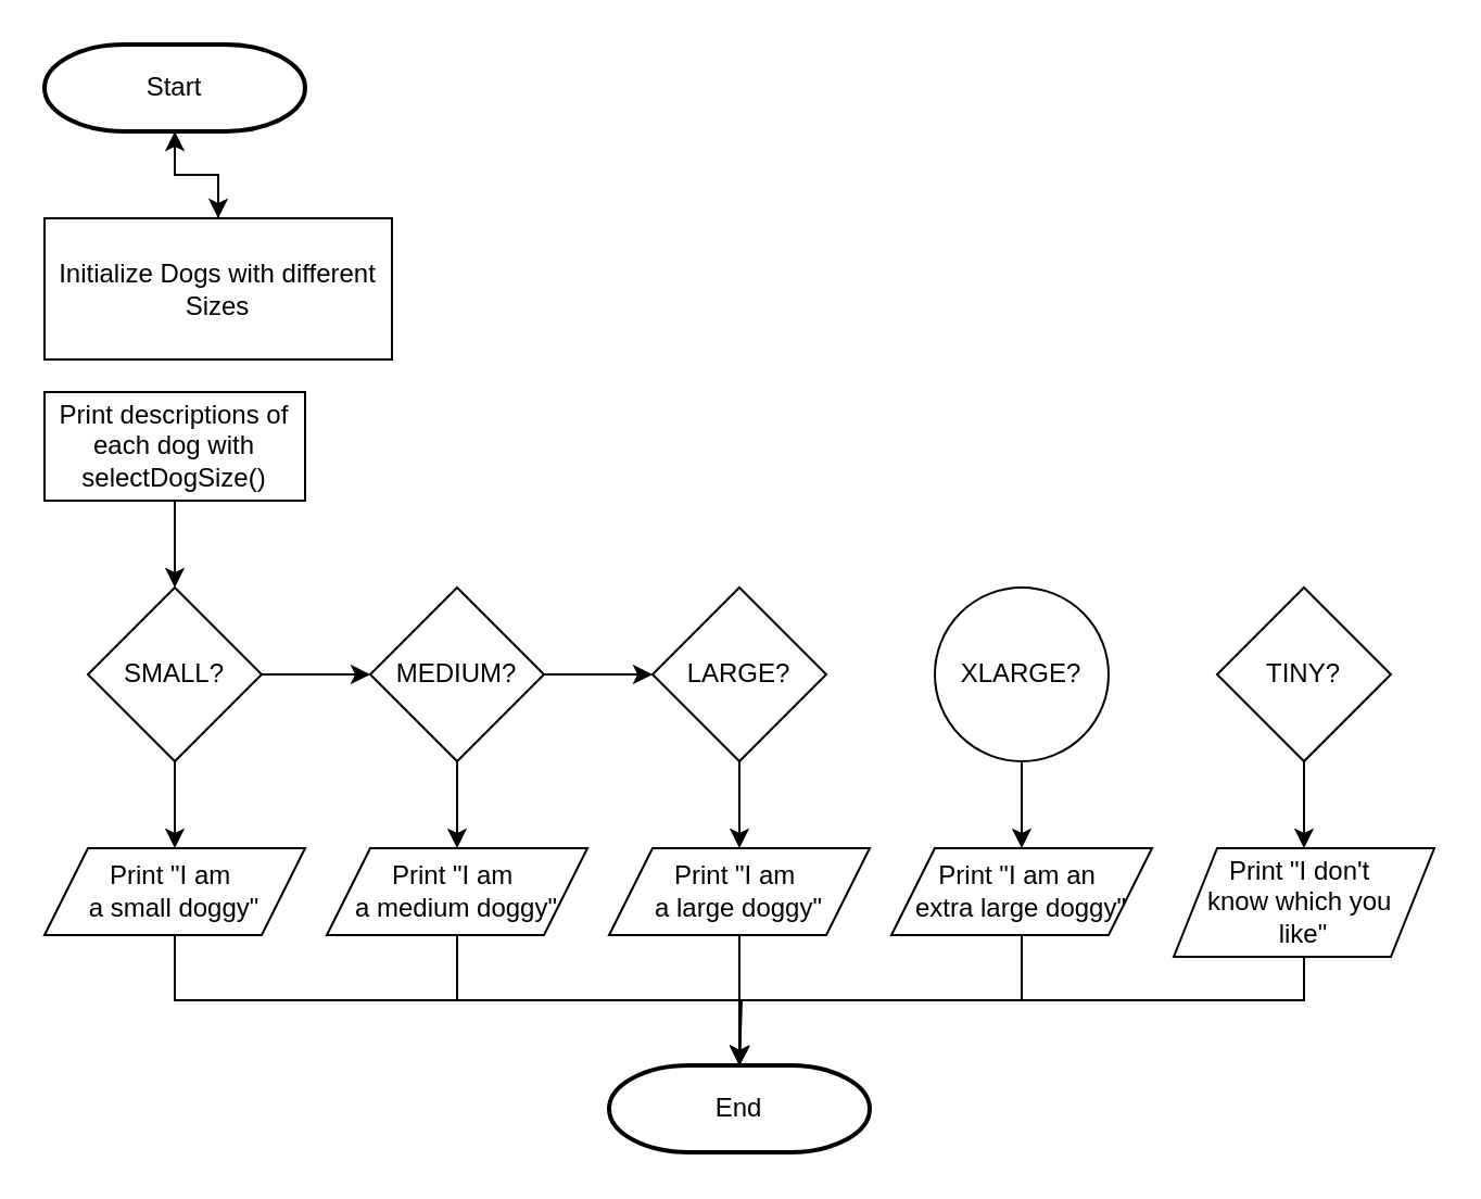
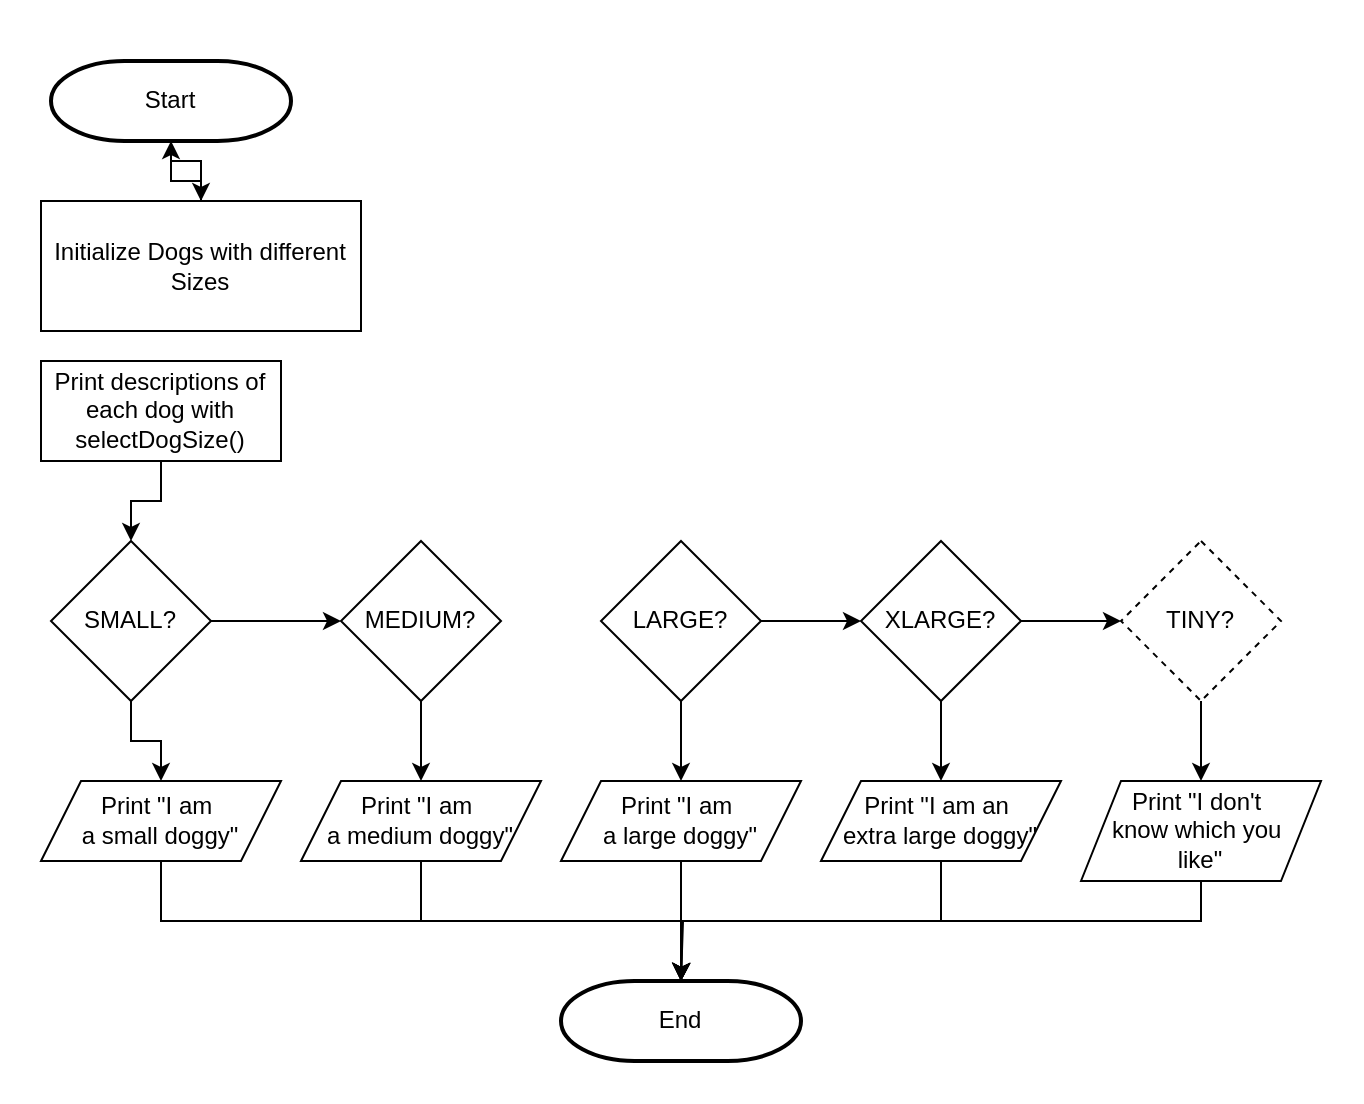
  <mxCell id="0" />
  <mxCell id="1" parent="0" />
  <mxCell id="2" style="edgeStyle=orthogonalEdgeStyle;rounded=0;orthogonalLoop=1;jettySize=auto;html=1;exitX=0.5;exitY=1;exitDx=0;exitDy=0;exitPerimeter=0;" edge="1" parent="1" source="3" target="5"><mxGeometry relative="1" as="geometry" /></mxCell>
- <mxCell id="3" value="Start" style="strokeWidth=2;html=1;shape=mxgraph.flowchart.terminator;whiteSpace=wrap;" vertex="1" parent="1"><mxGeometry x="20" y="20" width="120" height="40" as="geometry" /></mxCell>
+ <mxCell id="3" value="Start" style="strokeWidth=2;html=1;shape=mxgraph.flowchart.terminator;whiteSpace=wrap;" vertex="1" parent="1"><mxGeometry x="25" y="30" width="120" height="40" as="geometry" /></mxCell>
  <mxCell id="4" value="" style="edgeStyle=orthogonalEdgeStyle;rounded=0;orthogonalLoop=1;jettySize=auto;html=1;" edge="1" parent="1" source="5" target="3"><mxGeometry relative="1" as="geometry" /></mxCell>
  <mxCell id="5" value="Initialize Dogs with different Sizes" style="rounded=0;whiteSpace=wrap;html=1;" vertex="1" parent="1"><mxGeometry x="20" y="100" width="160" height="65" as="geometry" /></mxCell>
  <mxCell id="6" style="edgeStyle=orthogonalEdgeStyle;rounded=0;orthogonalLoop=1;jettySize=auto;html=1;exitX=1;exitY=0.5;exitDx=0;exitDy=0;" edge="1" parent="1" source="8" target="11"><mxGeometry relative="1" as="geometry" /></mxCell>
  <mxCell id="7" style="edgeStyle=orthogonalEdgeStyle;rounded=0;orthogonalLoop=1;jettySize=auto;html=1;exitX=0.5;exitY=1;exitDx=0;exitDy=0;entryX=0.5;entryY=0;entryDx=0;entryDy=0;" edge="1" parent="1" source="8" target="22"><mxGeometry relative="1" as="geometry" /></mxCell>
- <mxCell id="8" value="SMALL?" style="rhombus;whiteSpace=wrap;html=1;" vertex="1" parent="1"><mxGeometry x="40" y="270" width="80" height="80" as="geometry" /></mxCell>
- <mxCell id="9" style="edgeStyle=orthogonalEdgeStyle;rounded=0;orthogonalLoop=1;jettySize=auto;html=1;exitX=1;exitY=0.5;exitDx=0;exitDy=0;entryX=0;entryY=0.5;entryDx=0;entryDy=0;" edge="1" parent="1" source="11" target="14"><mxGeometry relative="1" as="geometry" /></mxCell>
+ <mxCell id="8" value="SMALL?" style="rhombus;whiteSpace=wrap;html=1;" vertex="1" parent="1"><mxGeometry x="25" y="270" width="80" height="80" as="geometry" /></mxCell>
  <mxCell id="10" style="edgeStyle=orthogonalEdgeStyle;rounded=0;orthogonalLoop=1;jettySize=auto;html=1;exitX=0.5;exitY=1;exitDx=0;exitDy=0;entryX=0.5;entryY=0;entryDx=0;entryDy=0;" edge="1" parent="1" source="11" target="24"><mxGeometry relative="1" as="geometry" /></mxCell>
  <mxCell id="11" value="MEDIUM?" style="rhombus;whiteSpace=wrap;html=1;strokeColor=default;align=center;verticalAlign=middle;fontFamily=Helvetica;fontSize=12;fontColor=default;fillColor=default;" vertex="1" parent="1"><mxGeometry x="170" y="270" width="80" height="80" as="geometry" /></mxCell>
+ <mxCell id="12" style="edgeStyle=orthogonalEdgeStyle;rounded=0;orthogonalLoop=1;jettySize=auto;html=1;exitX=1;exitY=0.5;exitDx=0;exitDy=0;entryX=0;entryY=0.5;entryDx=0;entryDy=0;" edge="1" parent="1" source="14" target="17"><mxGeometry relative="1" as="geometry" /></mxCell>
  <mxCell id="13" style="edgeStyle=orthogonalEdgeStyle;rounded=0;orthogonalLoop=1;jettySize=auto;html=1;exitX=0.5;exitY=1;exitDx=0;exitDy=0;entryX=0.5;entryY=0;entryDx=0;entryDy=0;" edge="1" parent="1" source="14" target="26"><mxGeometry relative="1" as="geometry" /></mxCell>
  <mxCell id="14" value="LARGE?" style="rhombus;whiteSpace=wrap;html=1;strokeColor=default;align=center;verticalAlign=middle;fontFamily=Helvetica;fontSize=12;fontColor=default;fillColor=default;" vertex="1" parent="1"><mxGeometry x="300" y="270" width="80" height="80" as="geometry" /></mxCell>
+ <mxCell id="15" style="edgeStyle=orthogonalEdgeStyle;rounded=0;orthogonalLoop=1;jettySize=auto;html=1;exitX=1;exitY=0.5;exitDx=0;exitDy=0;entryX=0;entryY=0.5;entryDx=0;entryDy=0;" edge="1" parent="1" source="17" target="19"><mxGeometry relative="1" as="geometry" /></mxCell>
  <mxCell id="16" style="edgeStyle=orthogonalEdgeStyle;rounded=0;orthogonalLoop=1;jettySize=auto;html=1;exitX=0.5;exitY=1;exitDx=0;exitDy=0;entryX=0.5;entryY=0;entryDx=0;entryDy=0;" edge="1" parent="1" source="17" target="28"><mxGeometry relative="1" as="geometry" /></mxCell>
- <mxCell id="17" value="XLARGE?" style="ellipse;whiteSpace=wrap;html=1;strokeColor=default;align=center;verticalAlign=middle;fontFamily=Helvetica;fontSize=12;fontColor=default;fillColor=default;" vertex="1" parent="1"><mxGeometry x="430" y="270" width="80" height="80" as="geometry" /></mxCell>
+ <mxCell id="17" value="XLARGE?" style="rhombus;whiteSpace=wrap;html=1;strokeColor=default;align=center;verticalAlign=middle;fontFamily=Helvetica;fontSize=12;fontColor=default;fillColor=default;" vertex="1" parent="1"><mxGeometry x="430" y="270" width="80" height="80" as="geometry" /></mxCell>
  <mxCell id="18" style="edgeStyle=orthogonalEdgeStyle;rounded=0;orthogonalLoop=1;jettySize=auto;html=1;exitX=0.5;exitY=1;exitDx=0;exitDy=0;entryX=0.5;entryY=0;entryDx=0;entryDy=0;" edge="1" parent="1" source="19" target="30"><mxGeometry relative="1" as="geometry" /></mxCell>
- <mxCell id="19" value="TINY?" style="rhombus;whiteSpace=wrap;html=1;strokeColor=default;align=center;verticalAlign=middle;fontFamily=Helvetica;fontSize=12;fontColor=default;fillColor=default;" vertex="1" parent="1"><mxGeometry x="560" y="270" width="80" height="80" as="geometry" /></mxCell>
+ <mxCell id="19" value="TINY?" style="rhombus;whiteSpace=wrap;html=1;strokeColor=default;align=center;verticalAlign=middle;fontFamily=Helvetica;fontSize=12;fontColor=default;fillColor=default;dashed=1;" vertex="1" parent="1"><mxGeometry x="560" y="270" width="80" height="80" as="geometry" /></mxCell>
  <mxCell id="20" style="edgeStyle=orthogonalEdgeStyle;rounded=0;orthogonalLoop=1;jettySize=auto;html=1;exitX=0.5;exitY=1;exitDx=0;exitDy=0;" edge="1" parent="1" source="21" target="8"><mxGeometry relative="1" as="geometry" /></mxCell>
  <mxCell id="21" value="Print descriptions of each dog with selectDogSize()" style="rounded=0;whiteSpace=wrap;html=1;" vertex="1" parent="1"><mxGeometry x="20" y="180" width="120" height="50" as="geometry" /></mxCell>
  <mxCell id="22" value="Print &quot;I am&amp;nbsp;&lt;div&gt;a small doggy&quot;&lt;/div&gt;" style="shape=parallelogram;perimeter=parallelogramPerimeter;whiteSpace=wrap;html=1;fixedSize=1;" vertex="1" parent="1"><mxGeometry x="20" y="390" width="120" height="40" as="geometry" /></mxCell>
  <mxCell id="23" style="edgeStyle=orthogonalEdgeStyle;rounded=0;orthogonalLoop=1;jettySize=auto;html=1;exitX=0.5;exitY=1;exitDx=0;exitDy=0;" edge="1" parent="1" source="24"><mxGeometry relative="1" as="geometry"><mxPoint x="340" y="490" as="targetPoint" /></mxGeometry></mxCell>
  <mxCell id="24" value="Print &quot;I am&amp;nbsp;&lt;div&gt;a medium doggy&quot;&lt;/div&gt;" style="shape=parallelogram;perimeter=parallelogramPerimeter;whiteSpace=wrap;html=1;fixedSize=1;" vertex="1" parent="1"><mxGeometry x="150" y="390" width="120" height="40" as="geometry" /></mxCell>
  <mxCell id="25" style="edgeStyle=orthogonalEdgeStyle;rounded=0;orthogonalLoop=1;jettySize=auto;html=1;exitX=0.5;exitY=1;exitDx=0;exitDy=0;" edge="1" parent="1" source="26"><mxGeometry relative="1" as="geometry"><mxPoint x="340" y="490" as="targetPoint" /></mxGeometry></mxCell>
  <mxCell id="26" value="Print &quot;I am&amp;nbsp;&lt;div&gt;a large doggy&quot;&lt;/div&gt;" style="shape=parallelogram;perimeter=parallelogramPerimeter;whiteSpace=wrap;html=1;fixedSize=1;" vertex="1" parent="1"><mxGeometry x="280" y="390" width="120" height="40" as="geometry" /></mxCell>
  <mxCell id="27" style="edgeStyle=orthogonalEdgeStyle;rounded=0;orthogonalLoop=1;jettySize=auto;html=1;exitX=0.5;exitY=1;exitDx=0;exitDy=0;" edge="1" parent="1" source="28"><mxGeometry relative="1" as="geometry"><mxPoint x="340" y="490" as="targetPoint" /></mxGeometry></mxCell>
  <mxCell id="28" value="Print &quot;I am&amp;nbsp;&lt;span style=&quot;background-color: initial;&quot;&gt;an&amp;nbsp;&lt;/span&gt;&lt;div&gt;&lt;span style=&quot;background-color: initial;&quot;&gt;extra large doggy&quot;&lt;/span&gt;&lt;/div&gt;" style="shape=parallelogram;perimeter=parallelogramPerimeter;whiteSpace=wrap;html=1;fixedSize=1;" vertex="1" parent="1"><mxGeometry x="410" y="390" width="120" height="40" as="geometry" /></mxCell>
  <mxCell id="29" style="edgeStyle=orthogonalEdgeStyle;rounded=0;orthogonalLoop=1;jettySize=auto;html=1;exitX=0.5;exitY=1;exitDx=0;exitDy=0;" edge="1" parent="1" source="30"><mxGeometry relative="1" as="geometry"><mxPoint x="340" y="490" as="targetPoint" /><Array as="points"><mxPoint x="600" y="460" /><mxPoint x="341" y="460" /><mxPoint x="341" y="490" /></Array></mxGeometry></mxCell>
  <mxCell id="30" value="Print &quot;I don't&amp;nbsp;&lt;div&gt;know which you&amp;nbsp;&lt;/div&gt;&lt;div&gt;like&lt;span style=&quot;background-color: initial;&quot;&gt;&quot;&lt;/span&gt;&lt;/div&gt;" style="shape=parallelogram;perimeter=parallelogramPerimeter;whiteSpace=wrap;html=1;fixedSize=1;" vertex="1" parent="1"><mxGeometry x="540" y="390" width="120" height="50" as="geometry" /></mxCell>
  <mxCell id="31" value="End" style="strokeWidth=2;html=1;shape=mxgraph.flowchart.terminator;whiteSpace=wrap;" vertex="1" parent="1"><mxGeometry x="280" y="490" width="120" height="40" as="geometry" /></mxCell>
  <mxCell id="32" style="edgeStyle=orthogonalEdgeStyle;rounded=0;orthogonalLoop=1;jettySize=auto;html=1;exitX=0.5;exitY=1;exitDx=0;exitDy=0;entryX=0.5;entryY=0;entryDx=0;entryDy=0;entryPerimeter=0;" edge="1" parent="1" source="22" target="31"><mxGeometry relative="1" as="geometry" /></mxCell>
